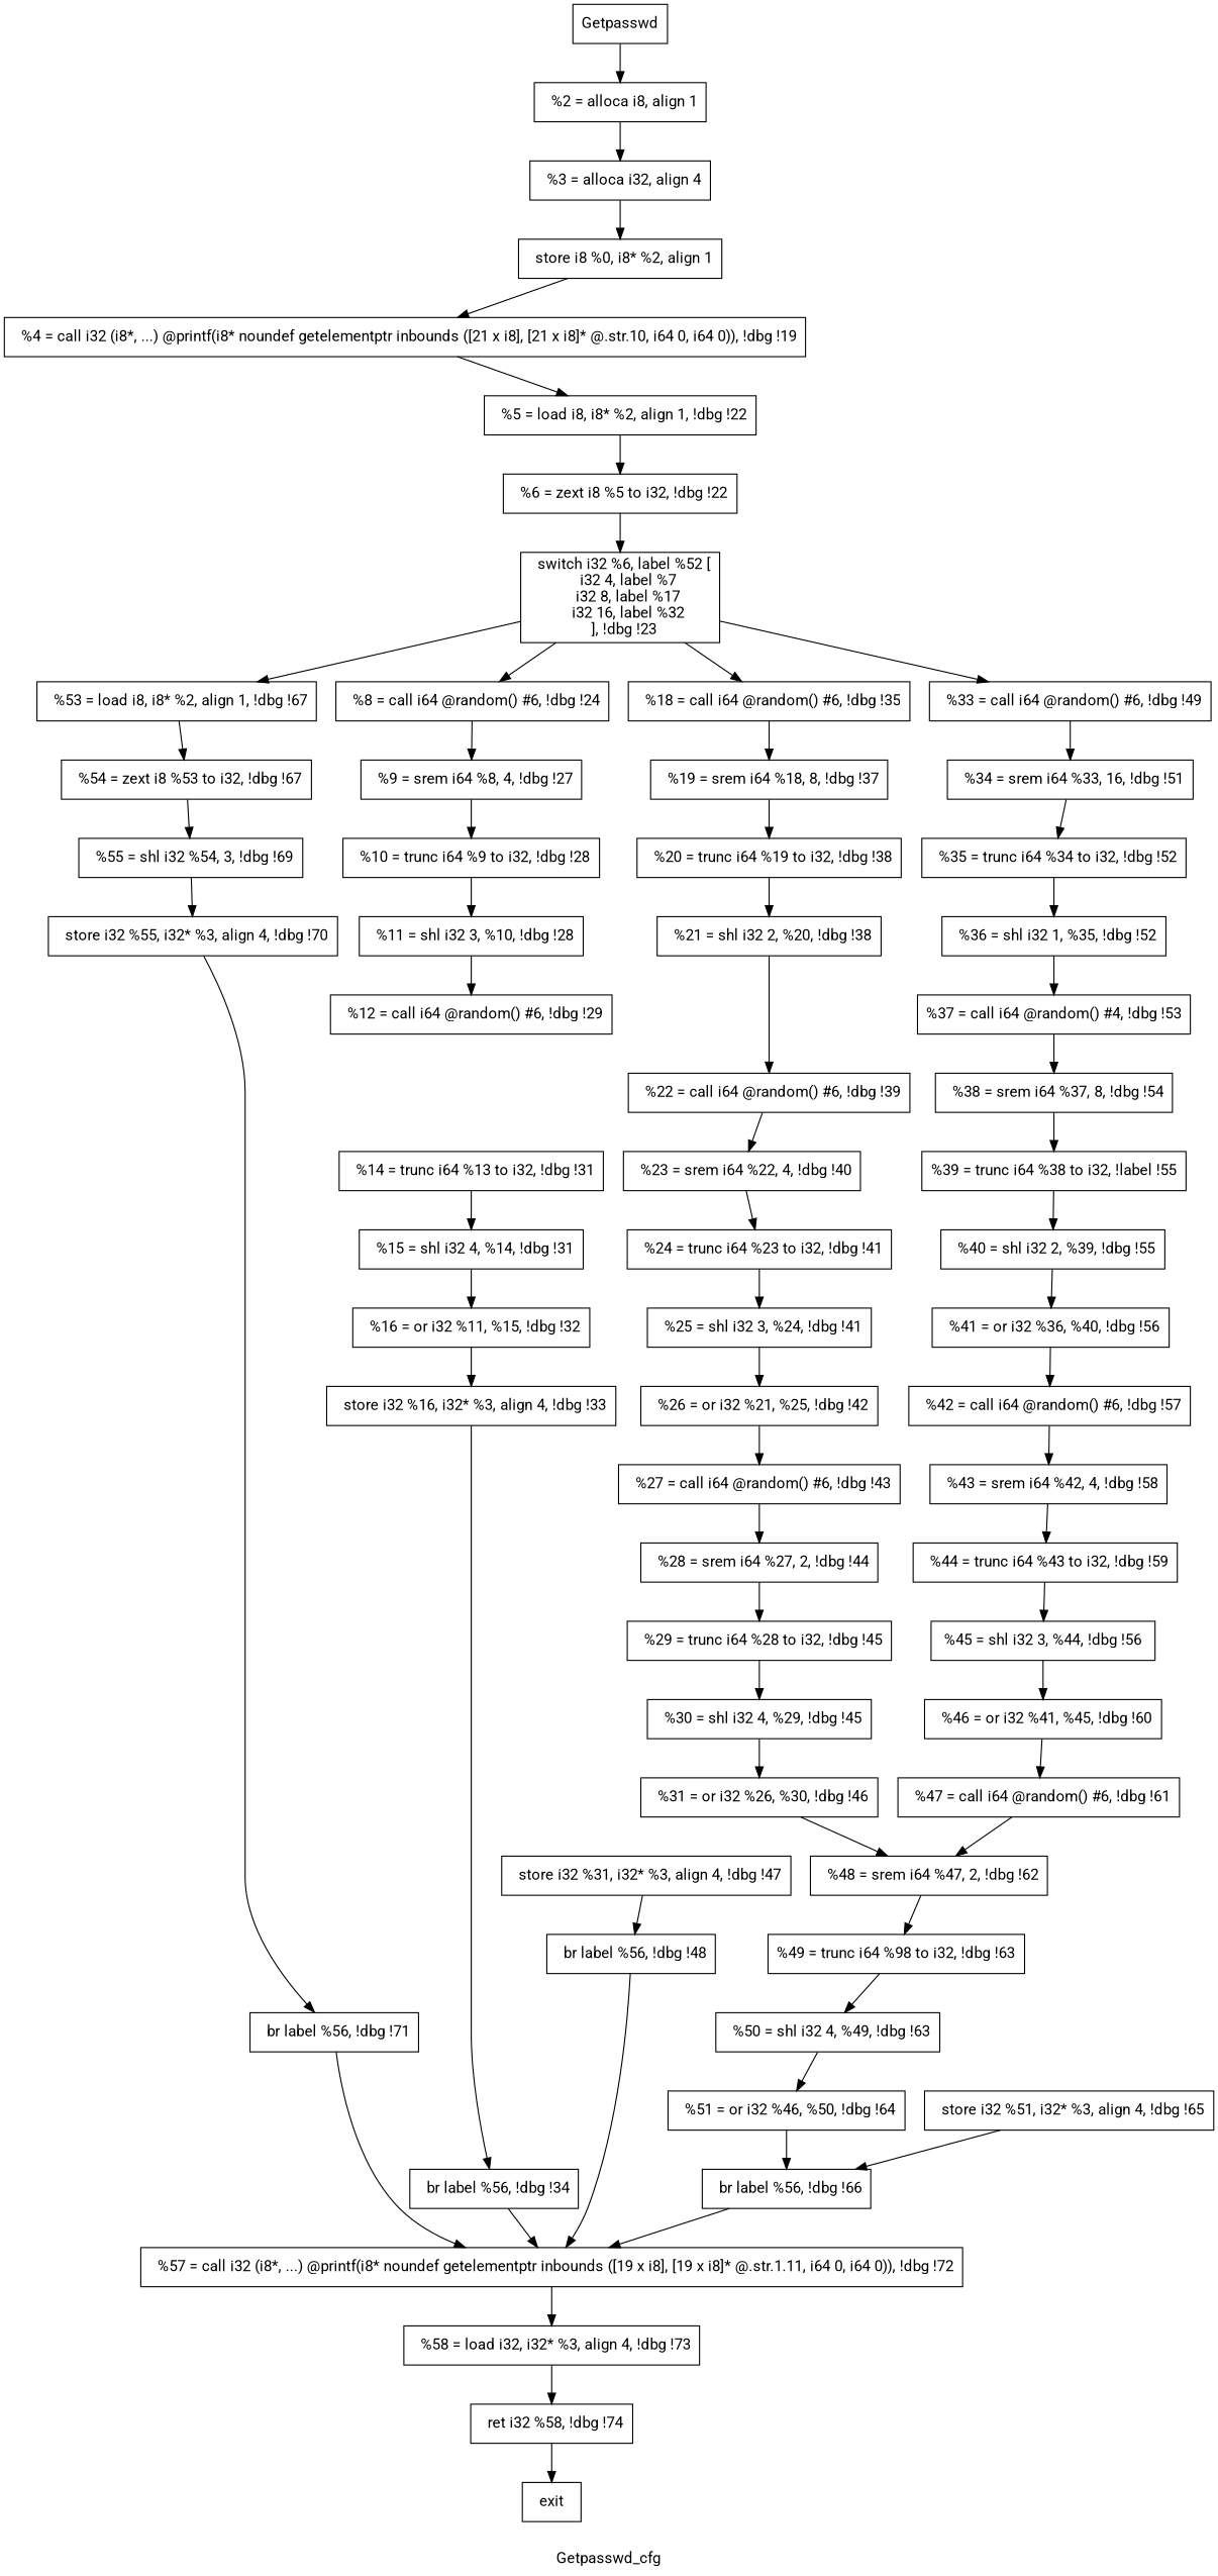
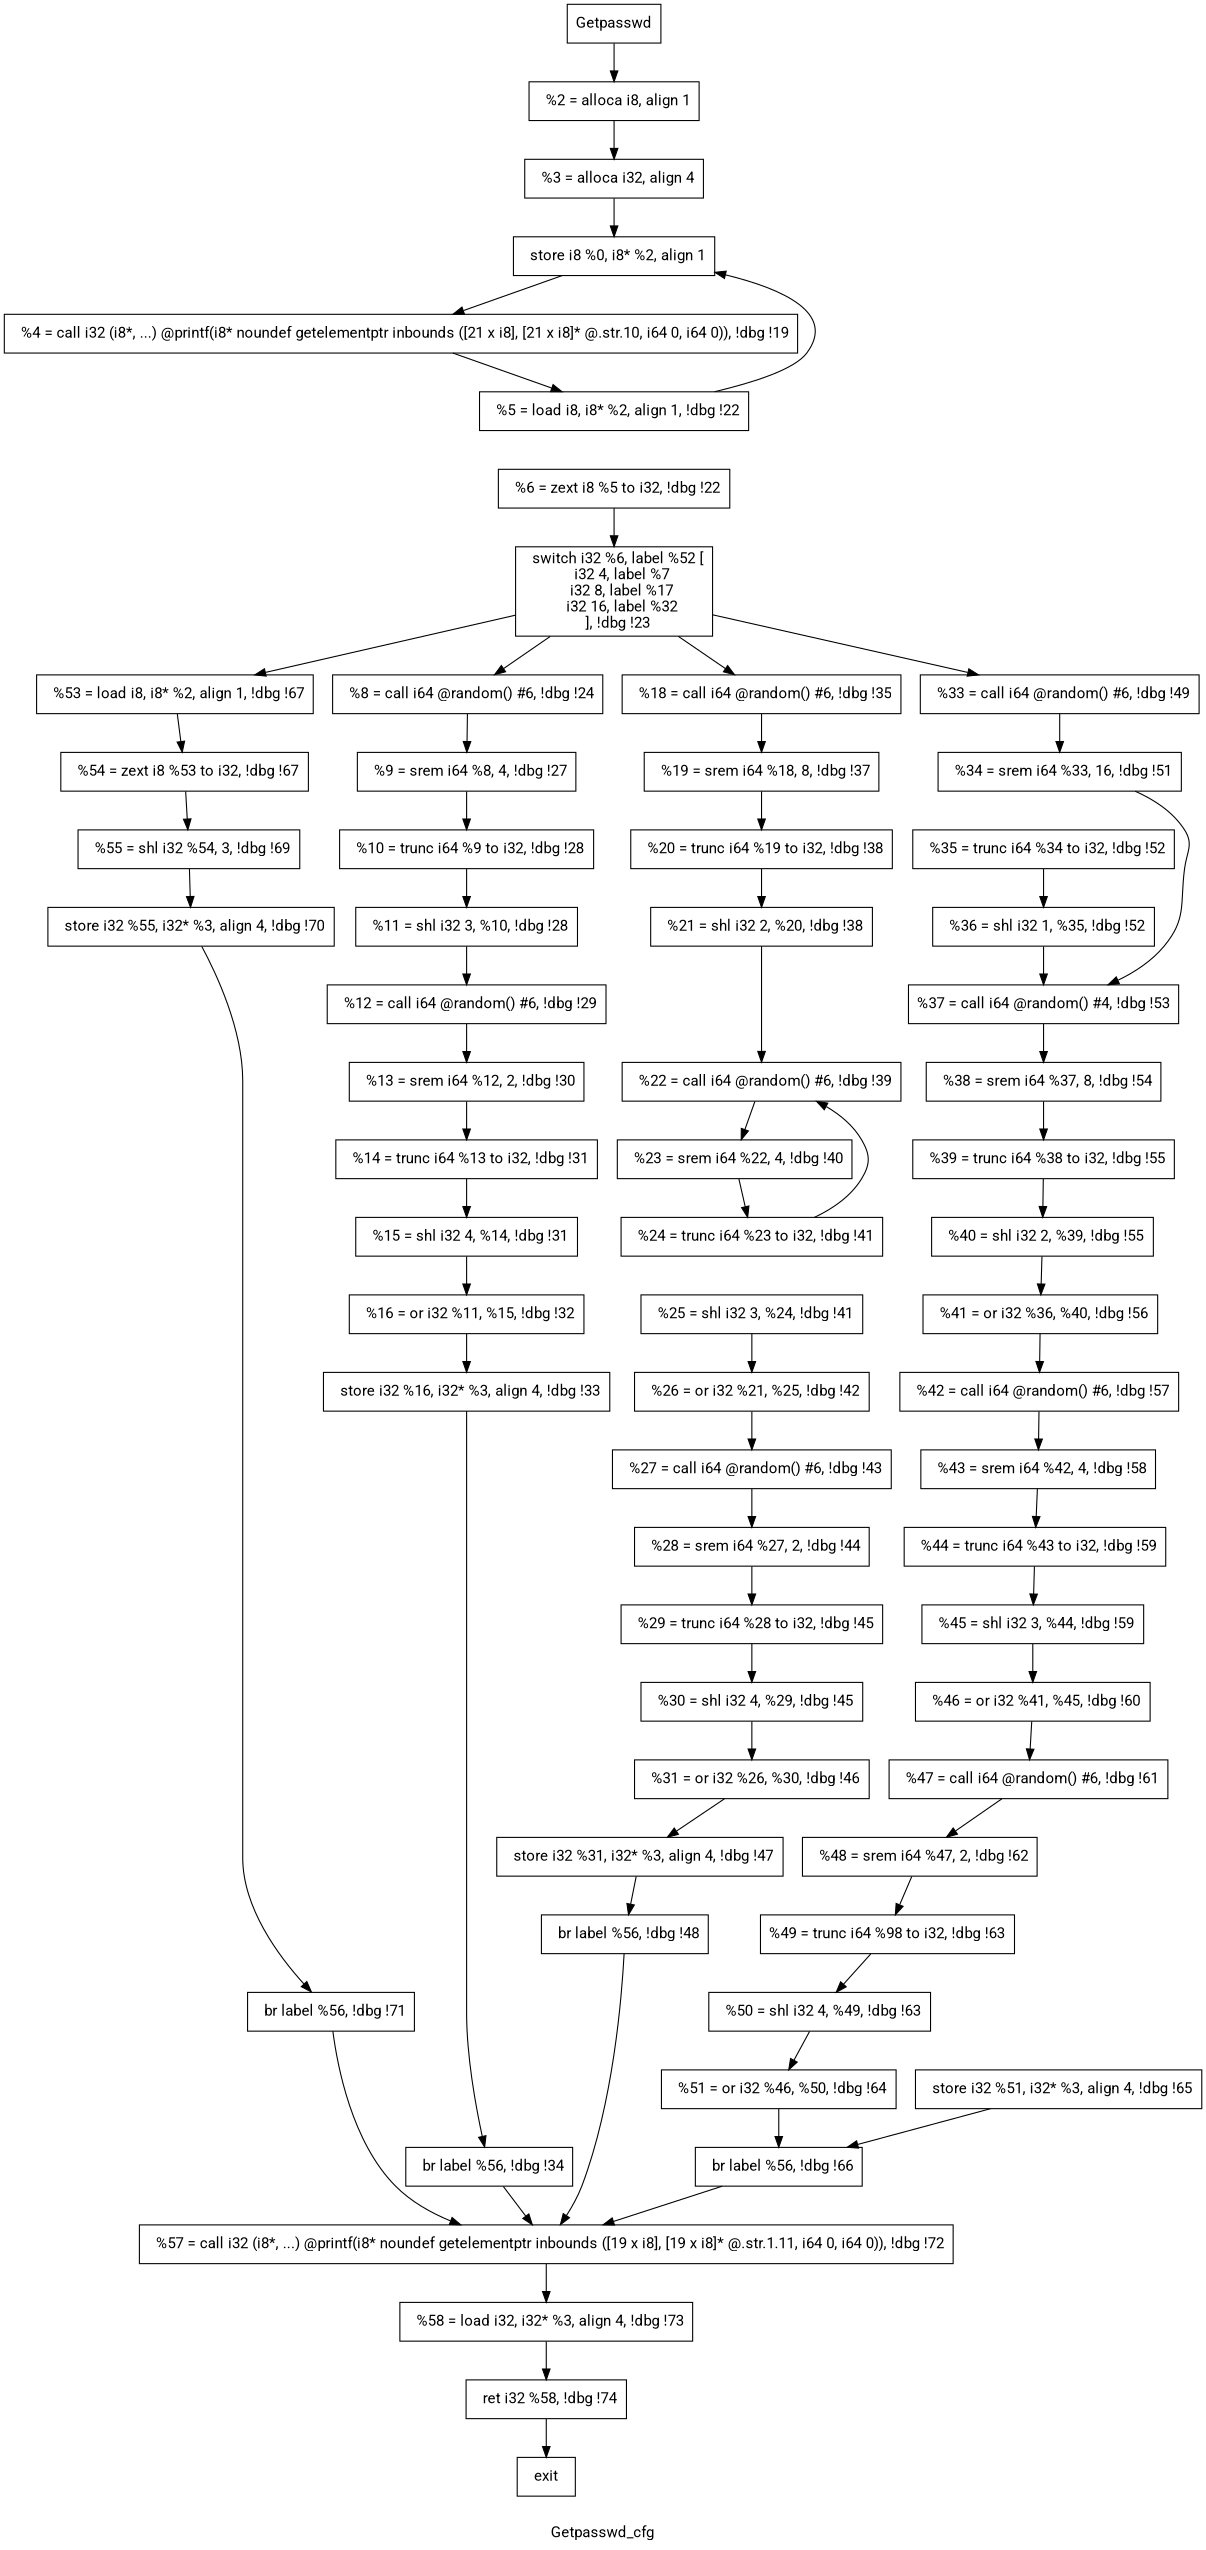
  digraph {
    fontname=Roboto
    label=Getpasswd_cfg
    node [color=black fontname=Roboto shape=rectangle]
    edge [color=black fontname=Roboto]
    n1 [label=Getpasswd]
    n2 [label="  %2 = alloca i8, align 1"]
    n3 [label="  %3 = alloca i32, align 4"]
    n4 [label=exit]
    n5 [label="  store i8 %0, i8* %2, align 1"]
    n6 [label="  %4 = call i32 (i8*, ...) @printf(i8* noundef getelementptr inbounds ([21 x i8], [21 x i8]* @.str.10, i64 0, i64 0)), !dbg !19"]
    n7 [label="  %5 = load i8, i8* %2, align 1, !dbg !22"]
    n8 [label="  %6 = zext i8 %5 to i32, !dbg !22"]
    n9 [label="  switch i32 %6, label %52 [\n    i32 4, label %7\n    i32 8, label %17\n    i32 16, label %32\n  ], !dbg !23"]
    n10 [label="  %53 = load i8, i8* %2, align 1, !dbg !67"]
    n11 [label="  %8 = call i64 @random() #6, !dbg !24"]
    n12 [label="  %18 = call i64 @random() #6, !dbg !35"]
    n13 [label="  %33 = call i64 @random() #6, !dbg !49"]
    n14 [label="  %54 = zext i8 %53 to i32, !dbg !67"]
    n15 [label="  %9 = srem i64 %8, 4, !dbg !27"]
    n16 [label="  %19 = srem i64 %18, 8, !dbg !37"]
    n17 [label="  %34 = srem i64 %33, 16, !dbg !51"]
    n18 [label="  %55 = shl i32 %54, 3, !dbg !69"]
    n19 [label="  store i32 %55, i32* %3, align 4, !dbg !70"]
    n20 [label="  br label %56, !dbg !71"]
    n21 [label="  %57 = call i32 (i8*, ...) @printf(i8* noundef getelementptr inbounds ([19 x i8], [19 x i8]* @.str.1.11, i64 0, i64 0)), !dbg !72"]
    n22 [label="  %58 = load i32, i32* %3, align 4, !dbg !73"]
    n23 [label="  %10 = trunc i64 %9 to i32, !dbg !28"]
    n24 [label="  %11 = shl i32 3, %10, !dbg !28"]
    n25 [label="  %12 = call i64 @random() #6, !dbg !29"]
+   n26 [label="  %13 = srem i64 %12, 2, !dbg !30"]
    n27 [label="  %14 = trunc i64 %13 to i32, !dbg !31"]
    n28 [label="  %15 = shl i32 4, %14, !dbg !31"]
    n29 [label="  %16 = or i32 %11, %15, !dbg !32"]
    n30 [label="  store i32 %16, i32* %3, align 4, !dbg !33"]
    n31 [label="  br label %56, !dbg !34"]
    n32 [label="  %20 = trunc i64 %19 to i32, !dbg !38"]
    n33 [label="  %21 = shl i32 2, %20, !dbg !38"]
    n34 [label="  %22 = call i64 @random() #6, !dbg !39"]
    n35 [label="  %23 = srem i64 %22, 4, !dbg !40"]
    n36 [label="  %24 = trunc i64 %23 to i32, !dbg !41"]
    n37 [label="  %25 = shl i32 3, %24, !dbg !41"]
    n38 [label="  %26 = or i32 %21, %25, !dbg !42"]
    n39 [label="  %27 = call i64 @random() #6, !dbg !43"]
    n40 [label="  %28 = srem i64 %27, 2, !dbg !44"]
    n41 [label="  %29 = trunc i64 %28 to i32, !dbg !45"]
    n42 [label="  %30 = shl i32 4, %29, !dbg !45"]
    n43 [label="  %31 = or i32 %26, %30, !dbg !46"]
    n44 [label="  store i32 %31, i32* %3, align 4, !dbg !47"]
    n45 [label="  br label %56, !dbg !48"]
    n46 [label="  %35 = trunc i64 %34 to i32, !dbg !52"]
    n47 [label="  %36 = shl i32 1, %35, !dbg !52"]
    n48 [label="%37 = call i64 @random() #4, !dbg !53"]
    n49 [label="  %38 = srem i64 %37, 8, !dbg !54"]
-   n50 [label="%39 = trunc i64 %38 to i32, !label !55"]
+   n50 [label="  %39 = trunc i64 %38 to i32, !dbg !55"]
    n51 [label="  %40 = shl i32 2, %39, !dbg !55"]
    n52 [label="  %41 = or i32 %36, %40, !dbg !56"]
    n53 [label="  %42 = call i64 @random() #6, !dbg !57"]
    n54 [label="  %43 = srem i64 %42, 4, !dbg !58"]
    n55 [label="  %44 = trunc i64 %43 to i32, !dbg !59"]
-   n56 [label="%45 = shl i32 3, %44, !dbg !56"]
+   n56 [label="  %45 = shl i32 3, %44, !dbg !59"]
    n57 [label="  %46 = or i32 %41, %45, !dbg !60"]
    n58 [label="  %47 = call i64 @random() #6, !dbg !61"]
    n59 [label="  %48 = srem i64 %47, 2, !dbg !62"]
    n60 [label="%49 = trunc i64 %98 to i32, !dbg !63"]
    n61 [label="  %50 = shl i32 4, %49, !dbg !63"]
    n62 [label="  %51 = or i32 %46, %50, !dbg !64"]
    n63 [label="  br label %56, !dbg !66"]
    n64 [label="  store i32 %51, i32* %3, align 4, !dbg !65"]
    n65 [label="  ret i32 %58, !dbg !74"]
    n1 -> n2
    n2 -> n3
    n3 -> n5
    n5 -> n6
    n6 -> n7
-   n7 -> n8
+   n7 -> n5
    n8 -> n9
    n9 -> n10
    n9 -> n11
    n9 -> n12
    n9 -> n13
    n10 -> n14
    n11 -> n15
    n12 -> n16
    n13 -> n17
    n14 -> n18
    n15 -> n23
    n16 -> n32
-   n17 -> n46
+   n17 -> n48
    n18 -> n19
    n19 -> n20
    n20 -> n21
    n21 -> n22
    n22 -> n65
    n23 -> n24
    n24 -> n25
+   n25 -> n26
+   n26 -> n27
    n27 -> n28
    n28 -> n29
    n29 -> n30
    n30 -> n31
    n31 -> n21
    n32 -> n33
    n33 -> n34
    n34 -> n35
    n35 -> n36
-   n36 -> n37
+   n36 -> n34
    n37 -> n38
    n38 -> n39
    n39 -> n40
    n40 -> n41
    n41 -> n42
    n42 -> n43
-   n43 -> n59
+   n43 -> n44
    n44 -> n45
    n45 -> n21
    n46 -> n47
    n47 -> n48
    n48 -> n49
    n49 -> n50
    n50 -> n51
    n51 -> n52
    n52 -> n53
    n53 -> n54
    n54 -> n55
    n55 -> n56
    n56 -> n57
    n57 -> n58
    n58 -> n59
    n59 -> n60
    n60 -> n61
    n61 -> n62
    n62 -> n63
    n63 -> n21
    n64 -> n63
    n65 -> n4
  }
